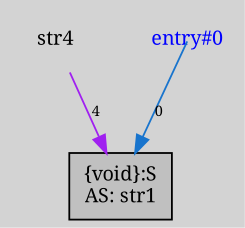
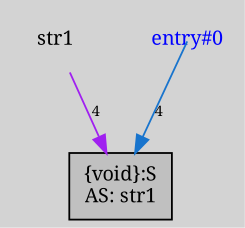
  digraph {
    bgcolor=lightgray
    fontname="Noto Serif"
    node [fontname="Noto Serif" fontsize=11 shape=plaintext]
    edge [fontname="Noto Serif" fontsize=8]
    n1 [fillcolor=gray label="{\{void\}:S\nAS: str1\n}" shape=record style=filled]
-   n2 [label=str4]
+   n2 [label=str1]
    n3 [fontcolor=blue label="entry#0"]
    n2 -> n1 [arrowtail=tee color=purple label=4]
-   n3 -> n1 [color=dodgerblue3 label=0 tailclip=false]
+   n3 -> n1 [color=dodgerblue3 label=4 tailclip=false]
  }
